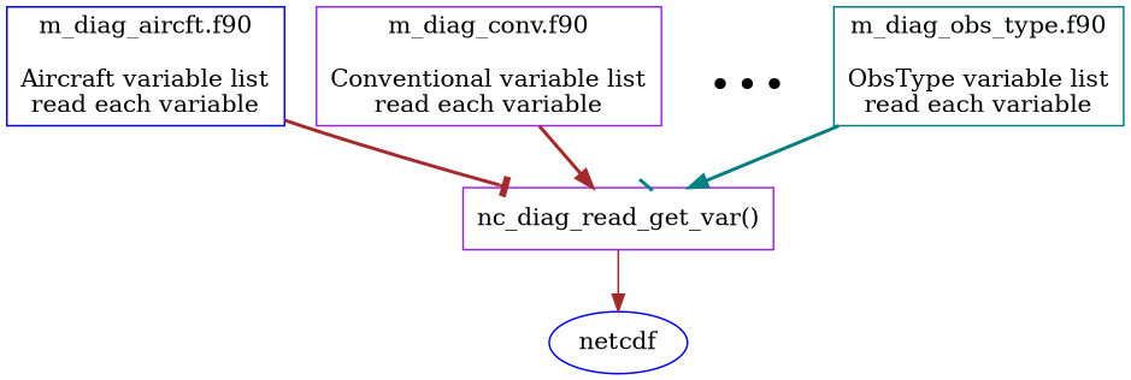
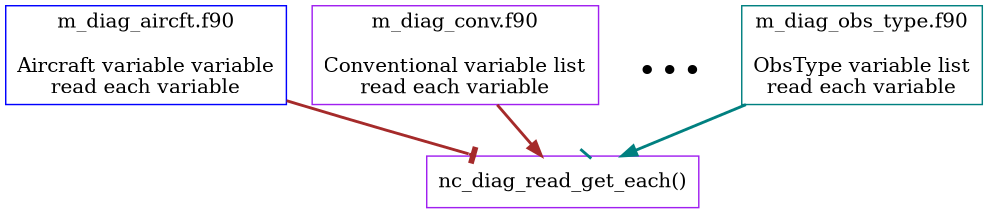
  digraph {
    node [color=blue shape=box]
    edge [arrowhead=normal color=brown style=bold]
-   n1 [label=netcdf shape=ellipse]
-   n2 [label="m_diag_aircft.f90\n\nAircraft variable list\nread each variable"]
-   n3 [color=purple label="nc_diag_read_get_var()"]
+   n2 [label="m_diag_aircft.f90\n\nAircraft variable variable\nread each variable"]
+   n3 [color=purple label="nc_diag_read_get_each()"]
    n4 [color=purple label="m_diag_conv.f90\n\nConventional variable list\nread each variable"]
    n5 [color=teal fontsize=50 label="..." penwidth=0.0]
    n6 [color=teal label="m_diag_obs_type.f90\n\nObsType variable list\nread each variable"]
    n2 -> n3 [arrowhead=tee]
-   n3 -> n1 [style=solid]
    n4 -> n3
    n5 -> n3 [arrowhead=tee color=teal penwidth=0.0]
    n6 -> n3 [color=teal]
  }
